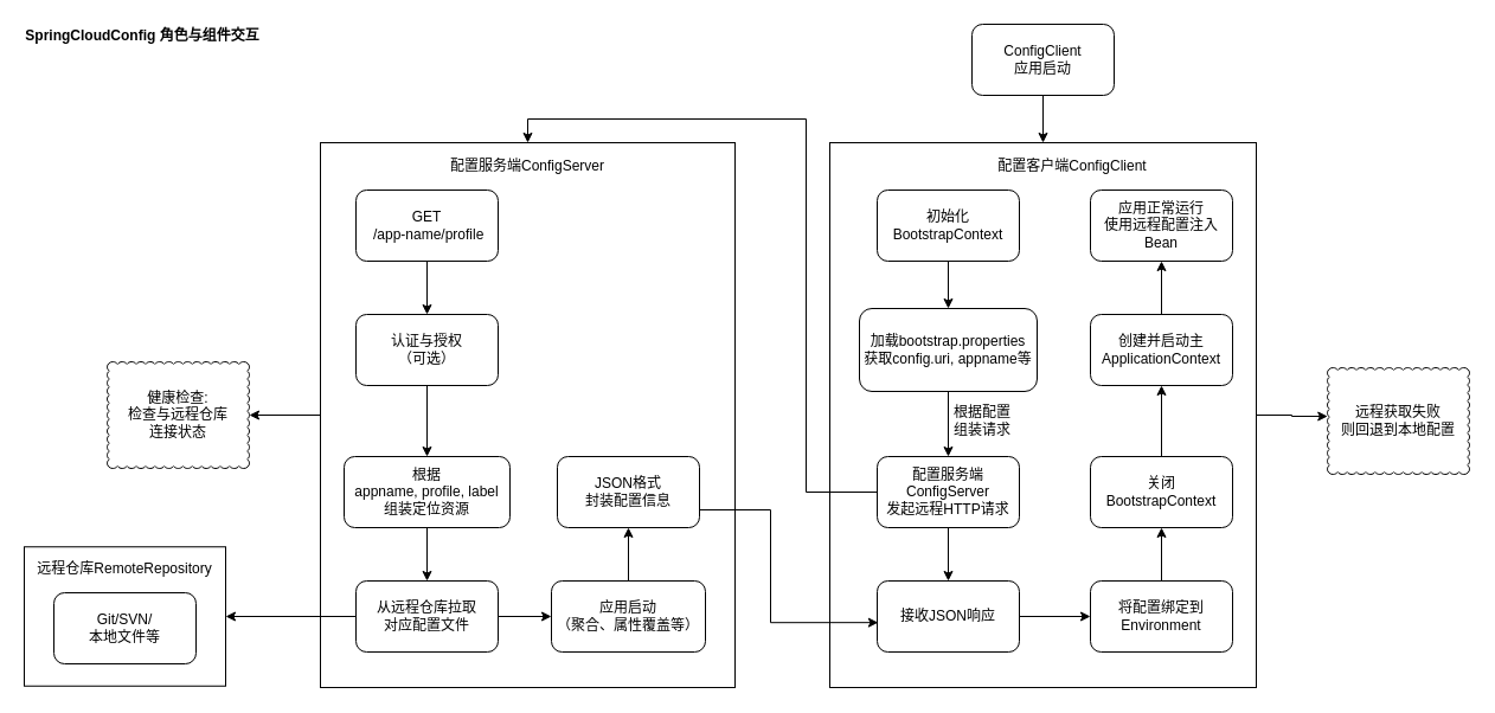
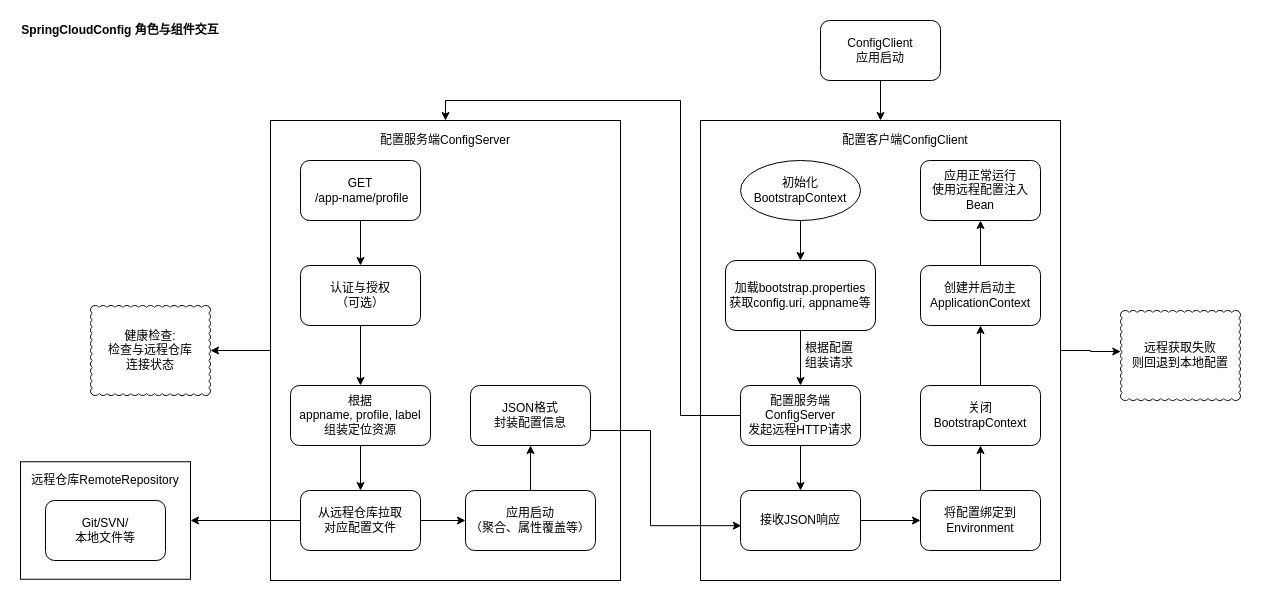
  <mxCell id="0" />
  <mxCell id="1" parent="0" />
  <mxCell id="2" value="" style="group" vertex="1" connectable="0" parent="1"><mxGeometry x="20" y="20" width="1220" height="560" as="geometry" /></mxCell>
  <mxCell id="3" value="" style="rounded=0;whiteSpace=wrap;html=1;" vertex="1" parent="2"><mxGeometry x="680" y="100" width="360" height="460" as="geometry" /></mxCell>
  <mxCell id="4" style="edgeStyle=orthogonalEdgeStyle;rounded=0;orthogonalLoop=1;jettySize=auto;html=1;" edge="1" parent="2" source="5" target="42"><mxGeometry relative="1" as="geometry" /></mxCell>
  <mxCell id="5" value="" style="rounded=0;whiteSpace=wrap;html=1;" vertex="1" parent="2"><mxGeometry x="250" y="100" width="350" height="460" as="geometry" /></mxCell>
  <mxCell id="6" value="" style="rounded=0;whiteSpace=wrap;html=1;" vertex="1" parent="2"><mxGeometry y="441.25" width="170" height="117.5" as="geometry" /></mxCell>
  <mxCell id="7" style="edgeStyle=orthogonalEdgeStyle;rounded=0;orthogonalLoop=1;jettySize=auto;html=1;entryX=0.5;entryY=0;entryDx=0;entryDy=0;" edge="1" parent="2" source="8" target="3"><mxGeometry relative="1" as="geometry" /></mxCell>
  <mxCell id="8" value="ConfigClient&lt;br&gt;应用启动" style="rounded=1;whiteSpace=wrap;html=1;" vertex="1" parent="2"><mxGeometry x="800" width="120" height="60" as="geometry" /></mxCell>
  <mxCell id="9" style="edgeStyle=orthogonalEdgeStyle;rounded=0;orthogonalLoop=1;jettySize=auto;html=1;entryX=0.5;entryY=0;entryDx=0;entryDy=0;" edge="1" parent="2" source="10" target="13"><mxGeometry relative="1" as="geometry" /></mxCell>
- <mxCell id="10" value="初始化BootstrapContext" style="rounded=1;whiteSpace=wrap;html=1;" vertex="1" parent="2"><mxGeometry x="720" y="140" width="120" height="60" as="geometry" /></mxCell>
+ <mxCell id="10" value="初始化BootstrapContext" style="ellipse;whiteSpace=wrap;html=1;" vertex="1" parent="2"><mxGeometry x="720" y="140" width="120" height="60" as="geometry" /></mxCell>
  <mxCell id="11" value="配置客户端ConfigClient" style="text;strokeColor=none;align=center;fillColor=none;html=1;verticalAlign=middle;whiteSpace=wrap;rounded=0;" vertex="1" parent="2"><mxGeometry x="820" y="110" width="130" height="20" as="geometry" /></mxCell>
  <mxCell id="12" style="edgeStyle=orthogonalEdgeStyle;rounded=0;orthogonalLoop=1;jettySize=auto;html=1;entryX=0.5;entryY=0;entryDx=0;entryDy=0;" edge="1" parent="2" source="13" target="16"><mxGeometry relative="1" as="geometry" /></mxCell>
  <mxCell id="13" value="加载bootstrap.properties&lt;br&gt;获取config.uri, appname等" style="rounded=1;whiteSpace=wrap;html=1;" vertex="1" parent="2"><mxGeometry x="705" y="240" width="150" height="70" as="geometry" /></mxCell>
  <mxCell id="14" style="edgeStyle=orthogonalEdgeStyle;rounded=0;orthogonalLoop=1;jettySize=auto;html=1;entryX=0.5;entryY=0;entryDx=0;entryDy=0;" edge="1" parent="2" source="16" target="19"><mxGeometry relative="1" as="geometry" /></mxCell>
  <mxCell id="15" style="edgeStyle=orthogonalEdgeStyle;rounded=0;orthogonalLoop=1;jettySize=auto;html=1;entryX=0.5;entryY=0;entryDx=0;entryDy=0;" edge="1" parent="2" source="16" target="5"><mxGeometry relative="1" as="geometry" /></mxCell>
  <mxCell id="16" value="配置服务端ConfigServer&lt;br&gt;发起远程HTTP请求" style="rounded=1;whiteSpace=wrap;html=1;" vertex="1" parent="2"><mxGeometry x="720" y="365" width="120" height="60" as="geometry" /></mxCell>
  <mxCell id="17" value="根据配置&lt;br&gt;组装请求" style="text;strokeColor=none;align=center;fillColor=none;html=1;verticalAlign=middle;whiteSpace=wrap;rounded=0;" vertex="1" parent="2"><mxGeometry x="784" y="320" width="50" height="30" as="geometry" /></mxCell>
  <mxCell id="18" style="edgeStyle=orthogonalEdgeStyle;rounded=0;orthogonalLoop=1;jettySize=auto;html=1;entryX=0;entryY=0.5;entryDx=0;entryDy=0;" edge="1" parent="2" source="19" target="21"><mxGeometry relative="1" as="geometry" /></mxCell>
  <mxCell id="19" value="接收JSON响应" style="rounded=1;whiteSpace=wrap;html=1;" vertex="1" parent="2"><mxGeometry x="720" y="470" width="120" height="60" as="geometry" /></mxCell>
  <mxCell id="20" style="edgeStyle=orthogonalEdgeStyle;rounded=0;orthogonalLoop=1;jettySize=auto;html=1;" edge="1" parent="2" source="21" target="23"><mxGeometry relative="1" as="geometry" /></mxCell>
  <mxCell id="21" value="将配置绑定到Environment" style="rounded=1;whiteSpace=wrap;html=1;" vertex="1" parent="2"><mxGeometry x="900" y="470" width="120" height="60" as="geometry" /></mxCell>
  <mxCell id="22" style="edgeStyle=orthogonalEdgeStyle;rounded=0;orthogonalLoop=1;jettySize=auto;html=1;entryX=0.5;entryY=1;entryDx=0;entryDy=0;" edge="1" parent="2" source="23" target="25"><mxGeometry relative="1" as="geometry" /></mxCell>
  <mxCell id="23" value="关闭&lt;br&gt;BootstrapContext" style="rounded=1;whiteSpace=wrap;html=1;" vertex="1" parent="2"><mxGeometry x="900" y="365" width="120" height="60" as="geometry" /></mxCell>
  <mxCell id="24" style="edgeStyle=orthogonalEdgeStyle;rounded=0;orthogonalLoop=1;jettySize=auto;html=1;entryX=0.5;entryY=1;entryDx=0;entryDy=0;" edge="1" parent="2" source="25" target="26"><mxGeometry relative="1" as="geometry" /></mxCell>
  <mxCell id="25" value="创建并启动主ApplicationContext" style="rounded=1;whiteSpace=wrap;html=1;" vertex="1" parent="2"><mxGeometry x="900" y="245" width="120" height="60" as="geometry" /></mxCell>
  <mxCell id="26" value="应用正常运行&lt;br&gt;使用远程配置注入Bean" style="rounded=1;whiteSpace=wrap;html=1;" vertex="1" parent="2"><mxGeometry x="900" y="140" width="120" height="60" as="geometry" /></mxCell>
  <mxCell id="27" style="edgeStyle=orthogonalEdgeStyle;rounded=0;orthogonalLoop=1;jettySize=auto;html=1;entryX=0.5;entryY=0;entryDx=0;entryDy=0;" edge="1" parent="2" source="28" target="31"><mxGeometry relative="1" as="geometry" /></mxCell>
  <mxCell id="28" value="GET&lt;br&gt;&amp;nbsp;/app-name/profile" style="rounded=1;whiteSpace=wrap;html=1;" vertex="1" parent="2"><mxGeometry x="280" y="140" width="120" height="60" as="geometry" /></mxCell>
  <mxCell id="29" value="配置服务端ConfigServer" style="text;strokeColor=none;align=center;fillColor=none;html=1;verticalAlign=middle;whiteSpace=wrap;rounded=0;" vertex="1" parent="2"><mxGeometry x="355" y="110" width="140" height="20" as="geometry" /></mxCell>
  <mxCell id="30" style="edgeStyle=orthogonalEdgeStyle;rounded=0;orthogonalLoop=1;jettySize=auto;html=1;entryX=0.5;entryY=0;entryDx=0;entryDy=0;" edge="1" parent="2" source="31" target="33"><mxGeometry relative="1" as="geometry" /></mxCell>
  <mxCell id="31" value="认证与授权&lt;br&gt;（可选）" style="rounded=1;whiteSpace=wrap;html=1;" vertex="1" parent="2"><mxGeometry x="280" y="245" width="120" height="60" as="geometry" /></mxCell>
  <mxCell id="32" style="edgeStyle=orthogonalEdgeStyle;rounded=0;orthogonalLoop=1;jettySize=auto;html=1;entryX=0.5;entryY=0;entryDx=0;entryDy=0;" edge="1" parent="2" source="33" target="36"><mxGeometry relative="1" as="geometry" /></mxCell>
  <mxCell id="33" value="根据&lt;br&gt;appname, profile, label&lt;br&gt;组装定位资源" style="rounded=1;whiteSpace=wrap;html=1;" vertex="1" parent="2"><mxGeometry x="270" y="365" width="140" height="60" as="geometry" /></mxCell>
  <mxCell id="34" style="edgeStyle=orthogonalEdgeStyle;rounded=0;orthogonalLoop=1;jettySize=auto;html=1;entryX=0;entryY=0.5;entryDx=0;entryDy=0;" edge="1" parent="2" source="36" target="38"><mxGeometry relative="1" as="geometry" /></mxCell>
  <mxCell id="35" style="edgeStyle=orthogonalEdgeStyle;rounded=0;orthogonalLoop=1;jettySize=auto;html=1;entryX=1;entryY=0.5;entryDx=0;entryDy=0;" edge="1" parent="2" source="36" target="6"><mxGeometry relative="1" as="geometry" /></mxCell>
  <mxCell id="36" value="从远程仓库拉取&lt;br&gt;对应配置文件" style="rounded=1;whiteSpace=wrap;html=1;" vertex="1" parent="2"><mxGeometry x="280" y="470" width="120" height="60" as="geometry" /></mxCell>
  <mxCell id="37" style="edgeStyle=orthogonalEdgeStyle;rounded=0;orthogonalLoop=1;jettySize=auto;html=1;" edge="1" parent="2" source="38" target="39"><mxGeometry relative="1" as="geometry" /></mxCell>
  <mxCell id="38" value="应用启动&lt;br&gt;（聚合、属性覆盖等）" style="rounded=1;whiteSpace=wrap;html=1;" vertex="1" parent="2"><mxGeometry x="445" y="470" width="130" height="60" as="geometry" /></mxCell>
  <mxCell id="39" value="JSON格式&lt;br&gt;封装配置信息" style="rounded=1;whiteSpace=wrap;html=1;" vertex="1" parent="2"><mxGeometry x="450" y="365" width="120" height="60" as="geometry" /></mxCell>
  <mxCell id="40" value="Git/SVN/&lt;br&gt;本地文件等" style="rounded=1;whiteSpace=wrap;html=1;" vertex="1" parent="2"><mxGeometry x="25" y="480" width="120" height="60" as="geometry" /></mxCell>
  <mxCell id="41" value="远程仓库RemoteRepository" style="text;strokeColor=none;align=center;fillColor=none;html=1;verticalAlign=middle;whiteSpace=wrap;rounded=0;" vertex="1" parent="2"><mxGeometry x="10" y="450" width="150" height="20" as="geometry" /></mxCell>
  <mxCell id="42" value="健康检查:&lt;br&gt;检查与远程仓库&lt;br&gt;连接状态" style="whiteSpace=wrap;html=1;shape=mxgraph.basic.cloud_rect" vertex="1" parent="2"><mxGeometry x="70" y="285" width="120" height="90" as="geometry" /></mxCell>
  <mxCell id="43" value="远程获取失败&lt;br&gt;则回退到本地配置" style="whiteSpace=wrap;html=1;shape=mxgraph.basic.cloud_rect" vertex="1" parent="2"><mxGeometry x="1100" y="290" width="120" height="90" as="geometry" /></mxCell>
  <mxCell id="44" value="&lt;b&gt;SpringCloudConfig 角色与组件交互&lt;/b&gt;" style="text;strokeColor=none;align=center;fillColor=none;html=1;verticalAlign=middle;whiteSpace=wrap;rounded=0;" vertex="1" parent="2"><mxGeometry width="200" height="20" as="geometry" /></mxCell>
  <mxCell id="45" style="edgeStyle=orthogonalEdgeStyle;rounded=0;orthogonalLoop=1;jettySize=auto;html=1;entryX=0.002;entryY=0.456;entryDx=0;entryDy=0;entryPerimeter=0;" edge="1" parent="2" source="3" target="43"><mxGeometry relative="1" as="geometry" /></mxCell>
  <mxCell id="46" style="edgeStyle=orthogonalEdgeStyle;rounded=0;orthogonalLoop=1;jettySize=auto;html=1;entryX=0.007;entryY=0.586;entryDx=0;entryDy=0;entryPerimeter=0;" edge="1" parent="2" source="39" target="19"><mxGeometry relative="1" as="geometry"><Array as="points"><mxPoint x="630" y="410" /><mxPoint x="630" y="505" /></Array></mxGeometry></mxCell>
